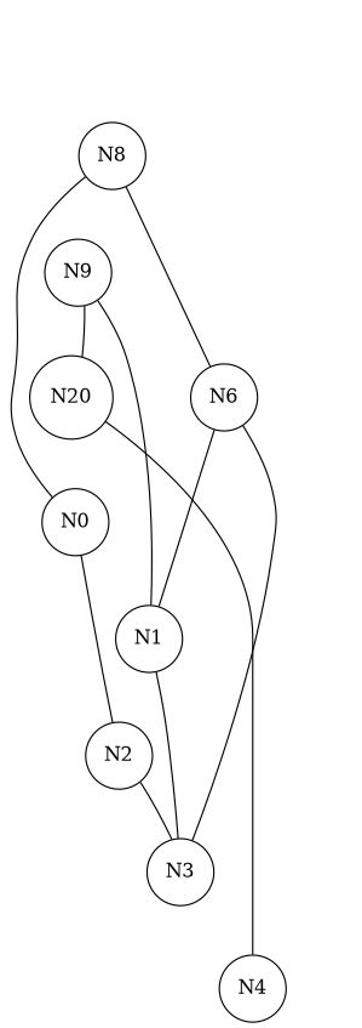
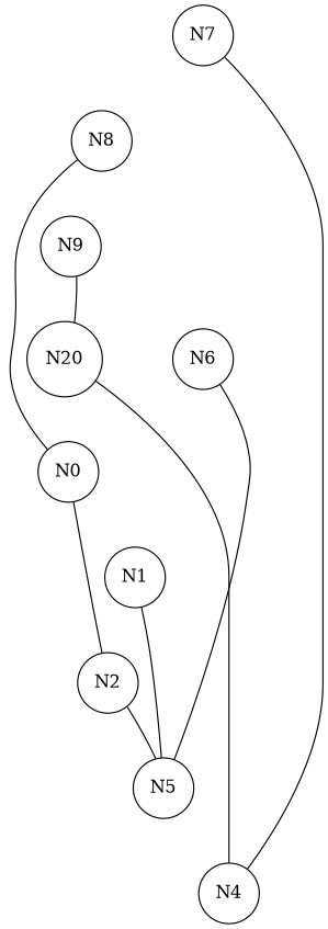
  digraph {
    node [shape=circle]
    edge [arrowhead=none]
    N0
    N1
    N2
-   N3
+   N3 [label=N5]
    N4
    N6
+   N7
    N8
    N9
    n10 [label=N20]
    N0 -> N1 [style=invis]
    N1 -> N2 [style=invis]
    N2 -> N0
    N2 -> N3 [style=invis]
    N3 -> N1
    N3 -> N2
    N3 -> N4 [style=invis]
-   N6 -> N1
    N6 -> N3
+   N6 -> N7 [style=invis]
+   N7 -> N4
+   N7 -> N8 [style=invis]
    N8 -> N0
-   N8 -> N6
    N8 -> N9 [style=invis]
-   N9 -> N1
    N9 -> n10 [style=invis]
    n10 -> N0 [style=invis]
    n10 -> N4
    n10 -> N9
  }
